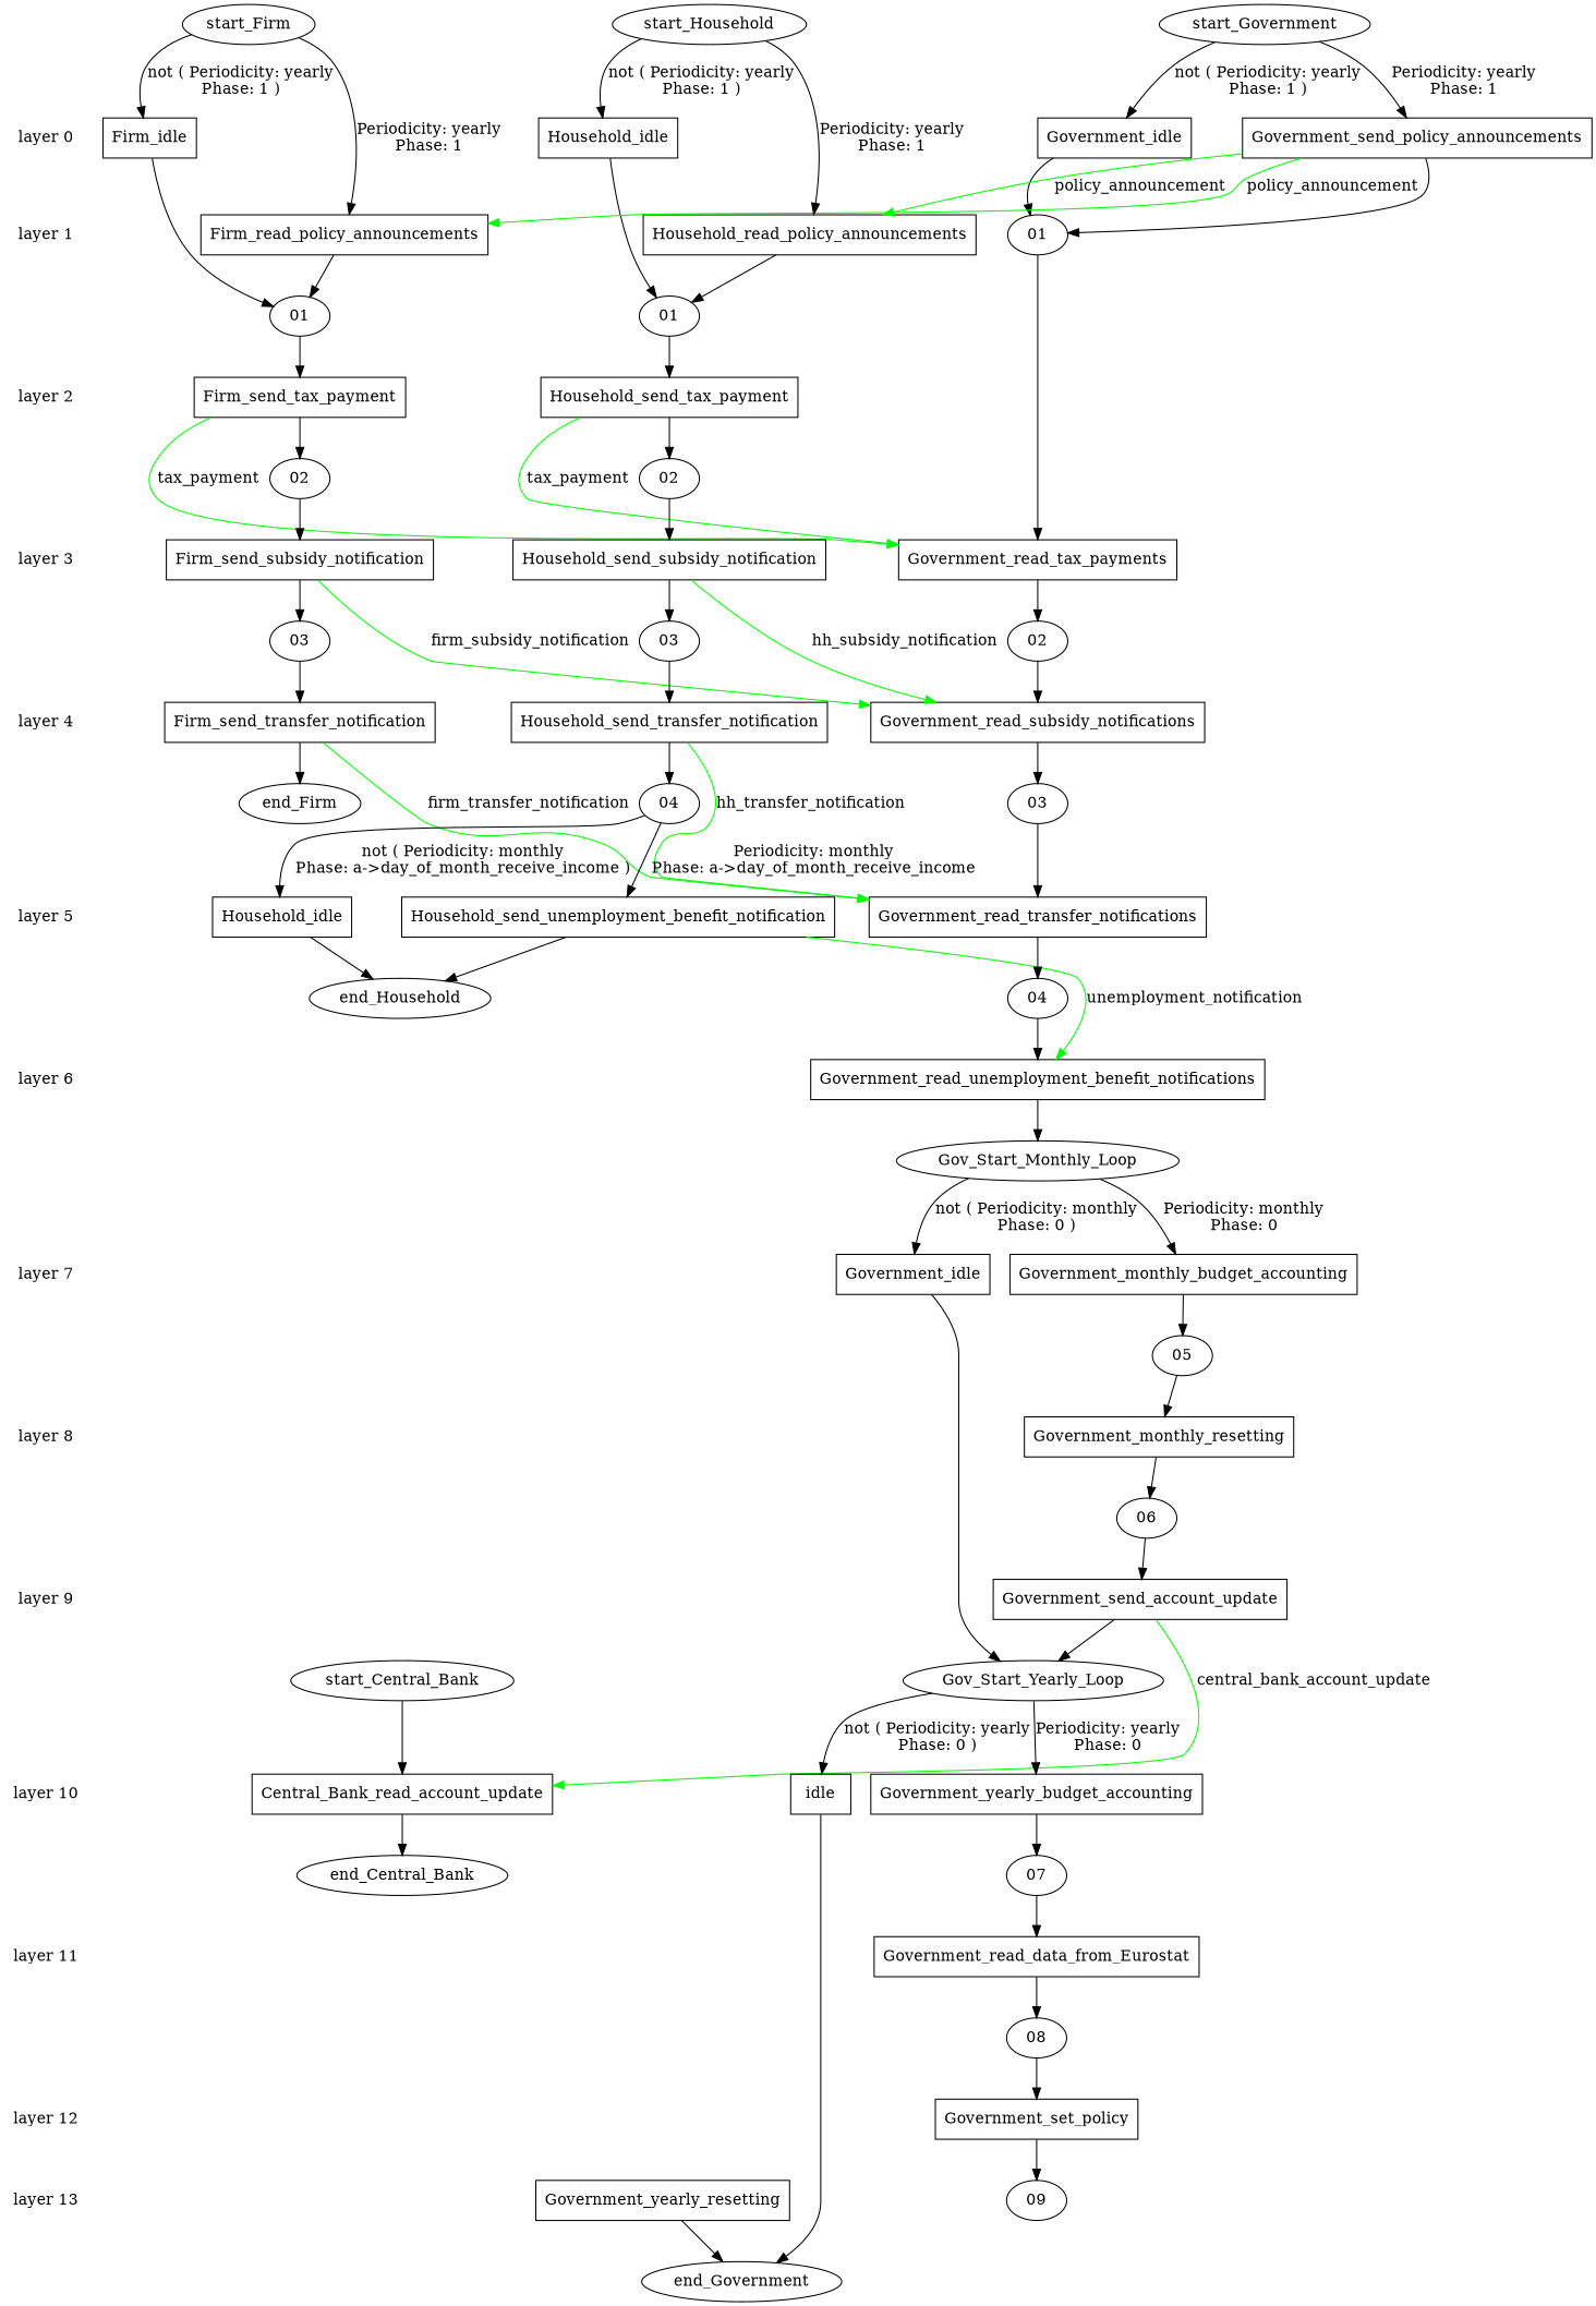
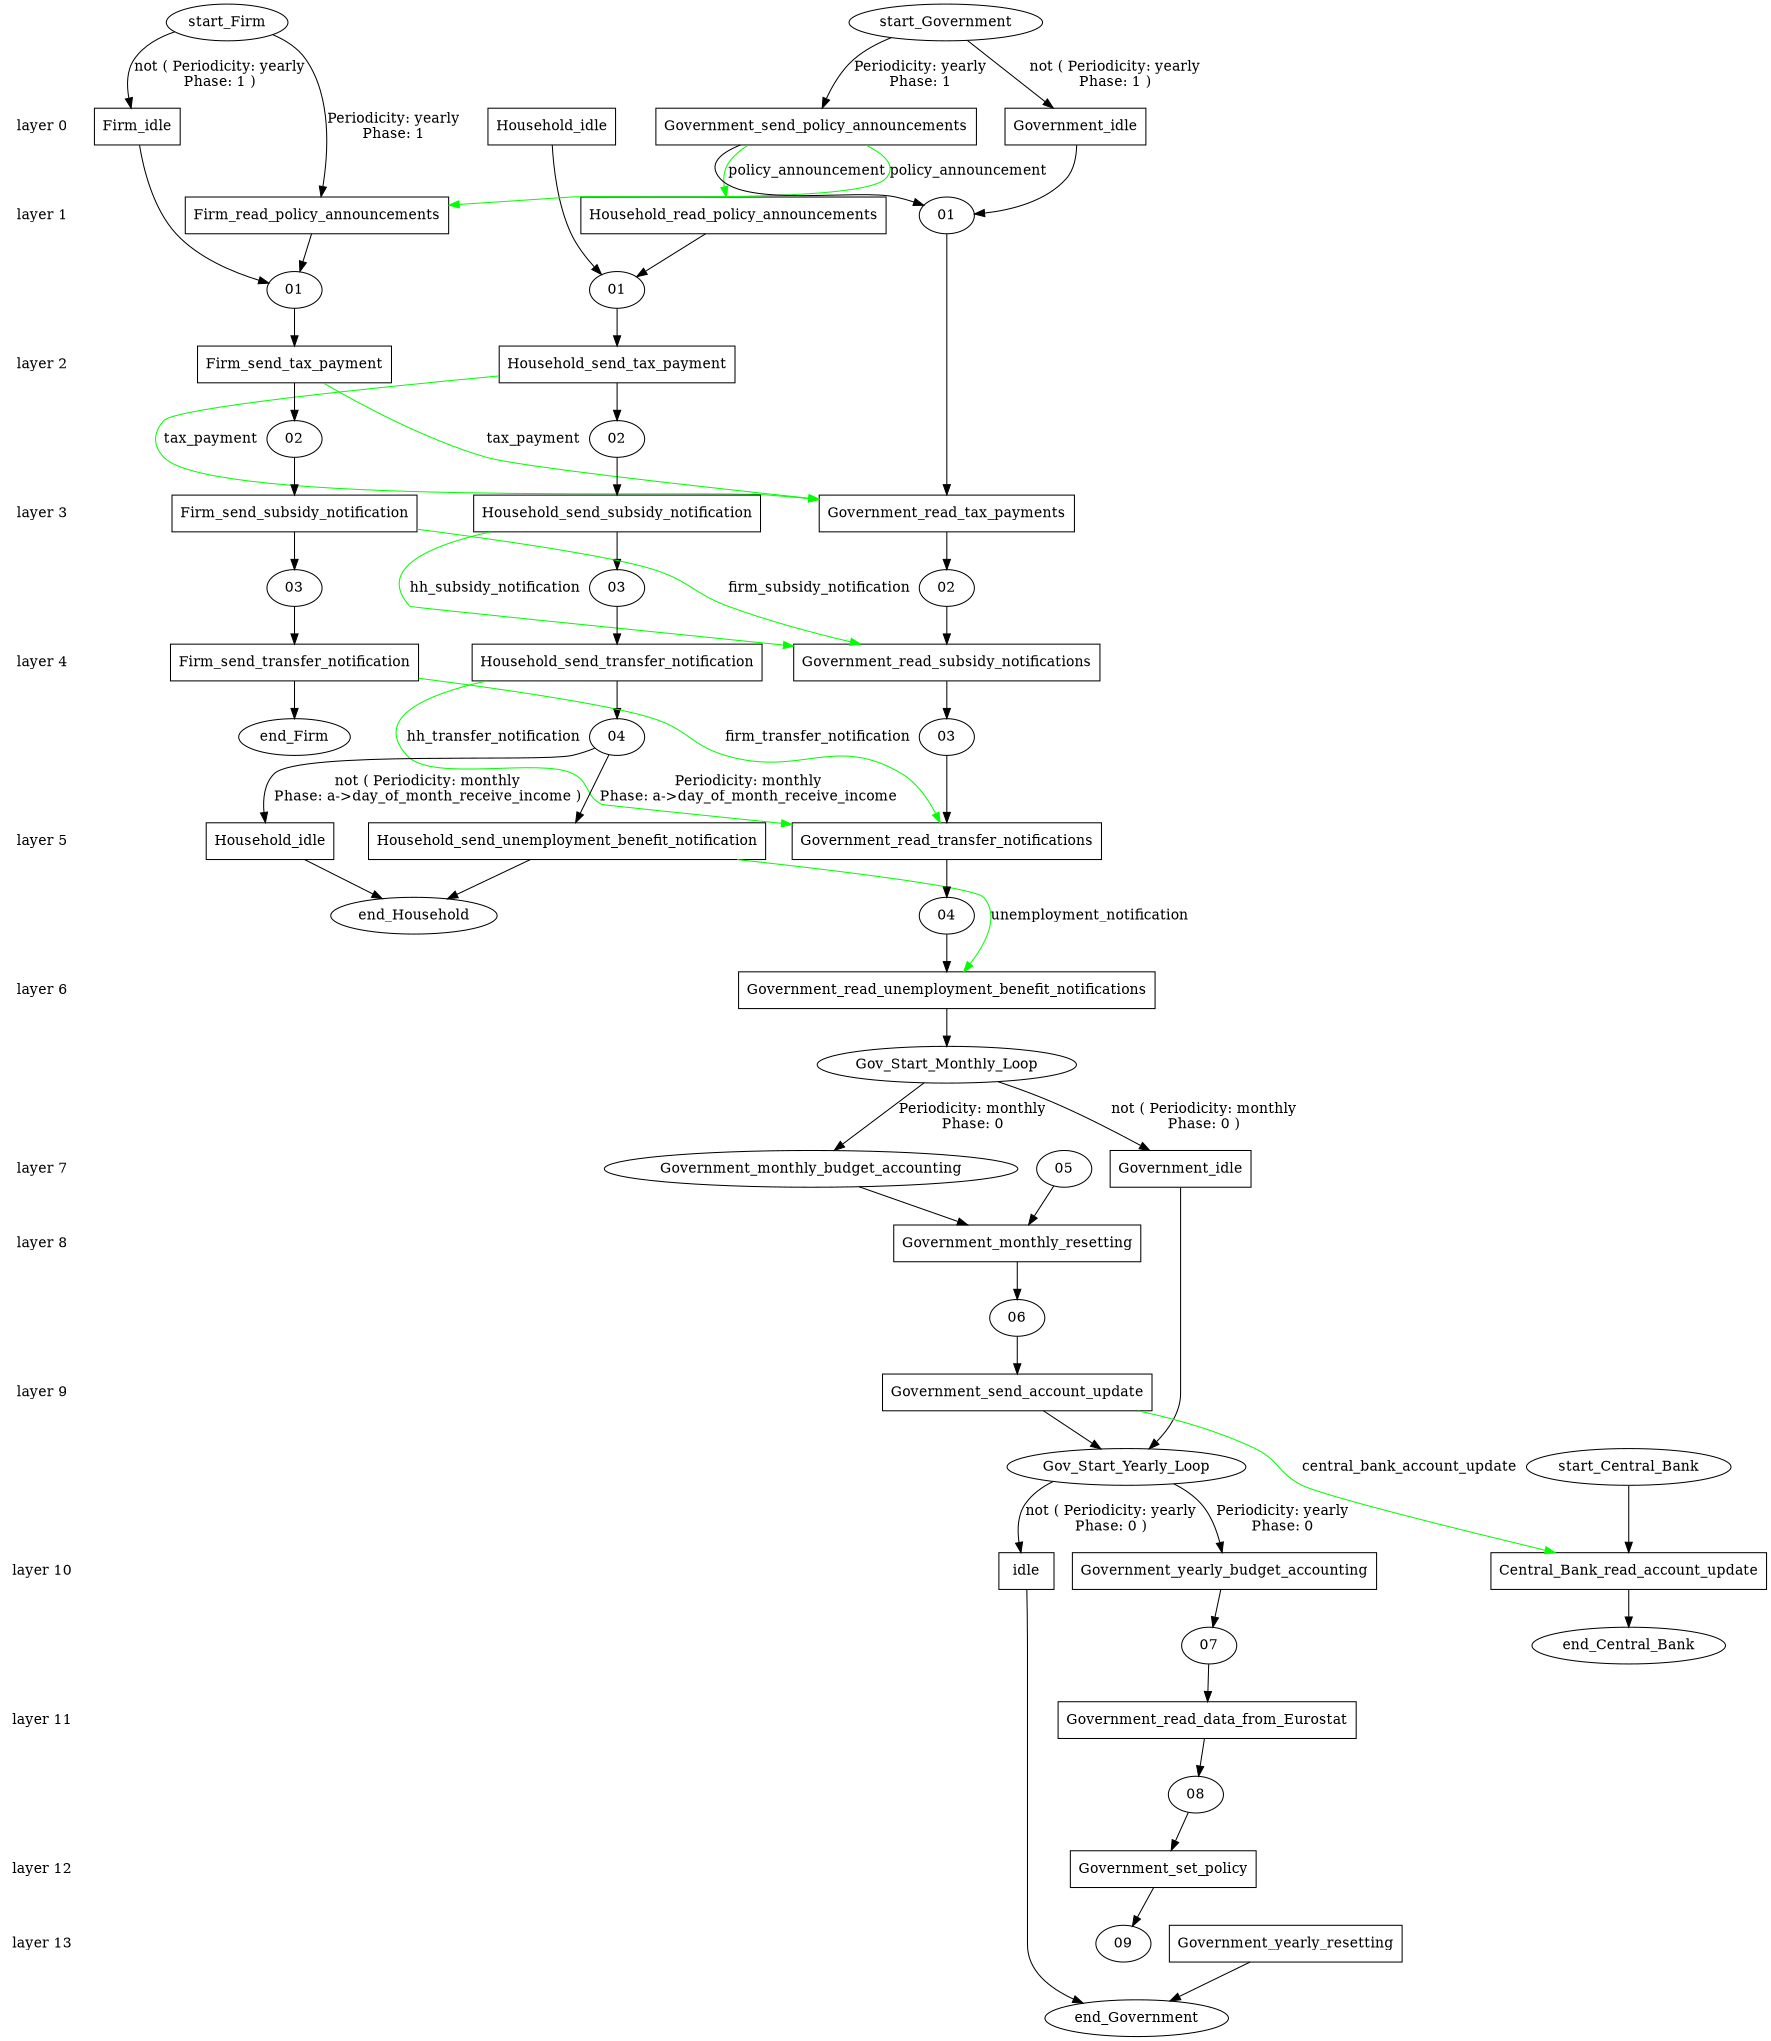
  digraph {
    rankdir=TB
    node [shape=rect]
    n1 [label="layer 0" shape=plaintext]
    n2 [label=Household_idle]
    n3 [label=Firm_idle]
    n4 [label=Government_idle]
    n5 [label=Government_send_policy_announcements]
    n6 [label="layer 1" shape=plaintext]
    n7 [label=Household_read_policy_announcements]
    n8 [label=Firm_read_policy_announcements]
    n9 [label="layer 2" shape=plaintext]
    n10 [label=Household_send_tax_payment]
    n11 [label=Firm_send_tax_payment]
    n12 [label="layer 3" shape=plaintext]
    n13 [label=Household_send_subsidy_notification]
    n14 [label=Firm_send_subsidy_notification]
    n15 [label=Government_read_tax_payments]
    n16 [label="layer 4" shape=plaintext]
    n17 [label=Household_send_transfer_notification]
    n18 [label=Firm_send_transfer_notification]
    n19 [label=Government_read_subsidy_notifications]
    n20 [label="layer 5" shape=plaintext]
    n21 [label=Household_idle]
    n22 [label=Household_send_unemployment_benefit_notification]
    n23 [label=Government_read_transfer_notifications]
    n24 [label="layer 6" shape=plaintext]
    n25 [label=Government_read_unemployment_benefit_notifications]
    n26 [label="layer 7" shape=plaintext]
    n27 [label=Government_idle]
-   n28 [label=Government_monthly_budget_accounting]
+   n28 [label=Government_monthly_budget_accounting shape=ellipse]
    n29 [label="layer 12" shape=plaintext]
    n30 [label=Government_set_policy]
    n31 [label="layer 8" shape=plaintext]
    n32 [label=Government_monthly_resetting]
    n33 [label="layer 9" shape=plaintext]
    n34 [label=Government_send_account_update]
    n35 [label="layer 10" shape=plaintext]
    n36 [label=idle]
    n37 [label=Government_yearly_budget_accounting]
    n38 [label=Central_Bank_read_account_update]
    n39 [label="layer 11" shape=plaintext]
    n40 [label=Government_read_data_from_Eurostat]
    n41 [label="layer 13" shape=plaintext]
    n42 [label=Government_yearly_resetting]
    n43 [label=01 shape=""]
    n44 [label=01 shape=""]
    n45 [label=01 shape=""]
    n46 [label=02 shape=""]
    n47 [label=02 shape=""]
    n48 [label=03 shape=""]
    n49 [label=03 shape=""]
    n50 [label=02 shape=""]
    n51 [label=04 shape=""]
    n52 [label=end_Firm shape=""]
    n53 [label=03 shape=""]
    n54 [label=end_Household shape=""]
    n55 [label=04 shape=""]
    n56 [label=Gov_Start_Monthly_Loop shape=""]
    n57 [label=Gov_Start_Yearly_Loop shape=""]
    n58 [label=05 shape=""]
    n59 [label=06 shape=""]
    n60 [label=end_Government shape=""]
    n61 [label=07 shape=""]
    n62 [label=end_Central_Bank shape=""]
    n63 [label=08 shape=""]
    n64 [label=09 shape=""]
-   n65 [label=start_Household shape=""]
    n66 [label=start_Firm shape=""]
    n67 [label=start_Government shape=""]
    n68 [label=start_Central_Bank shape=""]
    subgraph sub_1 {
      rank=same
      n1
      n2
      n3
      n4
      n5
    }
    subgraph sub_2 {
      rank=same
      n6
      n7
      n8
    }
    subgraph sub_3 {
      rank=same
      n9
      n10
      n11
    }
    subgraph sub_4 {
      rank=same
      n12
      n13
      n14
      n15
    }
    subgraph sub_5 {
      rank=same
      n16
      n17
      n18
      n19
    }
    subgraph sub_6 {
      rank=same
      n20
      n21
      n22
      n23
    }
    subgraph sub_7 {
      rank=same
      n24
      n25
    }
    subgraph sub_8 {
      rank=same
      n26
      n27
      n28
    }
    subgraph sub_9 {
      rank=same
      n29
      n30
    }
    subgraph sub_10 {
      rank=same
      n31
      n32
    }
    subgraph sub_11 {
      rank=same
      n33
      n34
    }
    subgraph sub_12 {
      rank=same
      n35
      n36
      n37
      n38
    }
    subgraph sub_13 {
      rank=same
      n39
      n40
    }
    subgraph sub_14 {
      rank=same
      n41
      n42
    }
    n1 -> n6 [style=invis]
    n2 -> n43
    n3 -> n44
    n4 -> n45
    n5 -> n7 [color="#00ff00" constraint=false label=policy_announcement]
    n5 -> n8 [color="#00ff00" constraint=false label=policy_announcement]
    n5 -> n45
    n6 -> n9 [style=invis]
    n7 -> n43
    n8 -> n44
    n9 -> n12 [style=invis]
    n10 -> n15 [color="#00ff00" constraint=false label=tax_payment]
    n10 -> n46
    n11 -> n15 [color="#00ff00" constraint=false label=tax_payment]
    n11 -> n47
    n12 -> n16 [style=invis]
    n13 -> n19 [color="#00ff00" constraint=false label=hh_subsidy_notification]
    n13 -> n48
    n14 -> n19 [color="#00ff00" constraint=false label=firm_subsidy_notification]
    n14 -> n49
    n15 -> n50
    n16 -> n20 [style=invis]
    n17 -> n23 [color="#00ff00" constraint=false label=hh_transfer_notification]
    n17 -> n51
    n18 -> n23 [color="#00ff00" constraint=false label=firm_transfer_notification]
    n18 -> n52
    n19 -> n53
    n20 -> n24 [style=invis]
    n21 -> n54
    n22 -> n25 [color="#00ff00" constraint=false label=unemployment_notification]
    n22 -> n54
    n23 -> n55
    n24 -> n26 [style=invis]
    n25 -> n56
    n26 -> n31 [style=invis]
    n27 -> n57
-   n28 -> n58
+   n28 -> n32
    n29 -> n41 [style=invis]
    n30 -> n64
    n31 -> n33 [style=invis]
    n32 -> n59
    n33 -> n35 [style=invis]
    n34 -> n38 [color="#00ff00" constraint=false label=central_bank_account_update]
    n34 -> n57
    n35 -> n39 [style=invis]
    n36 -> n60
    n37 -> n61
    n38 -> n62
    n39 -> n29 [style=invis]
    n40 -> n63
    n42 -> n60
    n43 -> n10
    n44 -> n11
    n45 -> n15
    n46 -> n13
    n47 -> n14
    n48 -> n17
    n49 -> n18
    n50 -> n19
    n51 -> n21 [label="not ( Periodicity: monthly\nPhase: a->day_of_month_receive_income )"]
    n51 -> n22 [label="Periodicity: monthly\nPhase: a->day_of_month_receive_income"]
    n53 -> n23
    n55 -> n25
    n56 -> n27 [label="not ( Periodicity: monthly\nPhase: 0 )"]
    n56 -> n28 [label="Periodicity: monthly\nPhase: 0"]
    n57 -> n36 [label="not ( Periodicity: yearly\nPhase: 0 )"]
    n57 -> n37 [label="Periodicity: yearly\nPhase: 0"]
    n58 -> n32
    n59 -> n34
    n61 -> n40
    n63 -> n30
-   n65 -> n2 [label="not ( Periodicity: yearly\nPhase: 1 )"]
-   n65 -> n7 [label="Periodicity: yearly\nPhase: 1"]
    n66 -> n3 [label="not ( Periodicity: yearly\nPhase: 1 )"]
    n66 -> n8 [label="Periodicity: yearly\nPhase: 1"]
    n67 -> n4 [label="not ( Periodicity: yearly\nPhase: 1 )"]
    n67 -> n5 [label="Periodicity: yearly\nPhase: 1"]
    n68 -> n38
  }
